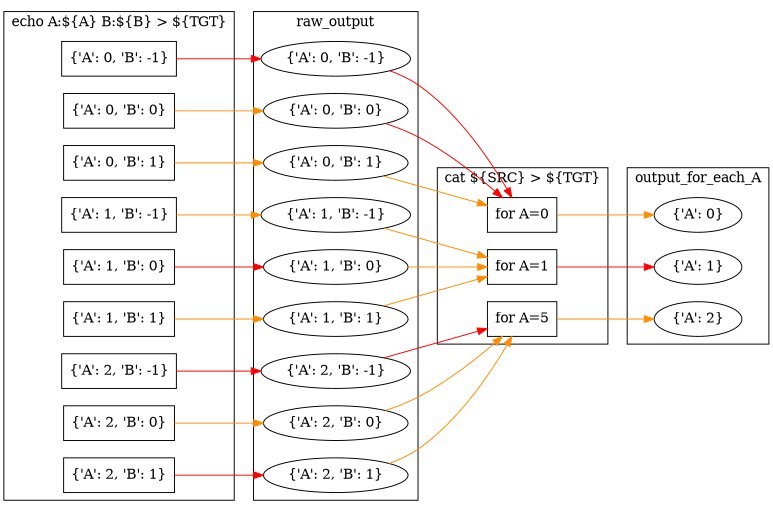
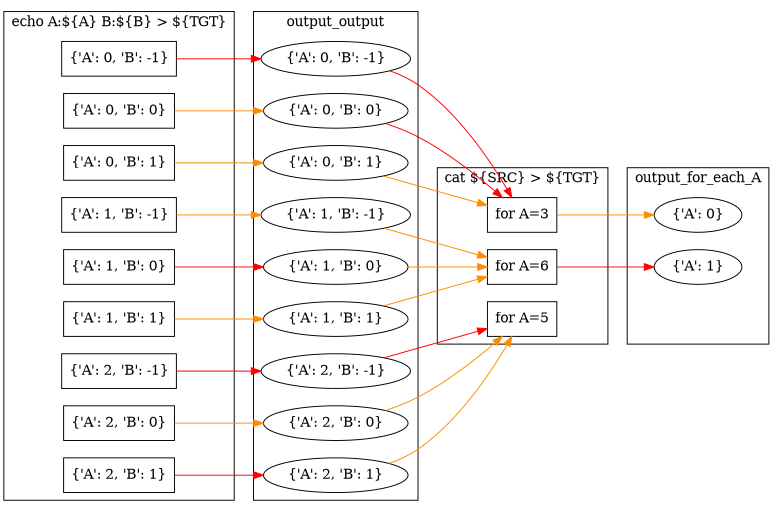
  digraph {
    rankdir=LR
    edge [color=darkorange]
    n1 [label="{'A': 0, 'B': -1}" shape=box]
    n2 [label="{'A': 0, 'B': 0}" shape=box]
    n3 [label="{'A': 0, 'B': 1}" shape=box]
    n4 [label="{'A': 1, 'B': -1}" shape=box]
    n5 [label="{'A': 1, 'B': 0}" shape=box]
    n6 [label="{'A': 1, 'B': 1}" shape=box]
    n7 [label="{'A': 2, 'B': -1}" shape=box]
    n8 [label="{'A': 2, 'B': 0}" shape=box]
    n9 [label="{'A': 2, 'B': 1}" shape=box]
    n10 [label="{'A': 0, 'B': -1}"]
    n11 [label="{'A': 0, 'B': 0}"]
    n12 [label="{'A': 0, 'B': 1}"]
    n13 [label="{'A': 1, 'B': -1}"]
    n14 [label="{'A': 1, 'B': 0}"]
    n15 [label="{'A': 1, 'B': 1}"]
    n16 [label="{'A': 2, 'B': -1}"]
    n17 [label="{'A': 2, 'B': 0}"]
    n18 [label="{'A': 2, 'B': 1}"]
-   n19 [label="for A=0" shape=box]
-   n20 [label="for A=1" shape=box]
+   n19 [label="for A=3" shape=box]
+   n20 [label="for A=6" shape=box]
    n21 [label="for A=5" shape=box]
    n22 [label="{'A': 0}"]
    n23 [label="{'A': 1}"]
-   n24 [label="{'A': 2}"]
    subgraph cluster_1 {
      label="echo A:${A} B:${B} > ${TGT}"
      n1
      n2
      n3
      n4
      n5
      n6
      n7
      n8
      n9
    }
    subgraph cluster_2 {
-     label=raw_output
+     label=output_output
      n10
      n11
      n12
      n13
      n14
      n15
      n16
      n17
      n18
    }
    subgraph cluster_3 {
      label="cat ${SRC} > ${TGT}"
      n19
      n20
      n21
    }
    subgraph cluster_4 {
      label=output_for_each_A
      n22
      n23
-     n24
    }
    n1 -> n10 [color=red]
    n2 -> n11
    n3 -> n12
    n4 -> n13
    n5 -> n14 [color=red]
    n6 -> n15
    n7 -> n16 [color=red]
    n8 -> n17
    n9 -> n18 [color=red]
    n10 -> n19 [color=red]
    n11 -> n19 [color=red]
    n12 -> n19
    n13 -> n20
    n14 -> n20
    n15 -> n20
    n16 -> n21 [color=red]
    n17 -> n21
    n18 -> n21
    n19 -> n22
    n20 -> n23 [color=red]
-   n21 -> n24
  }
